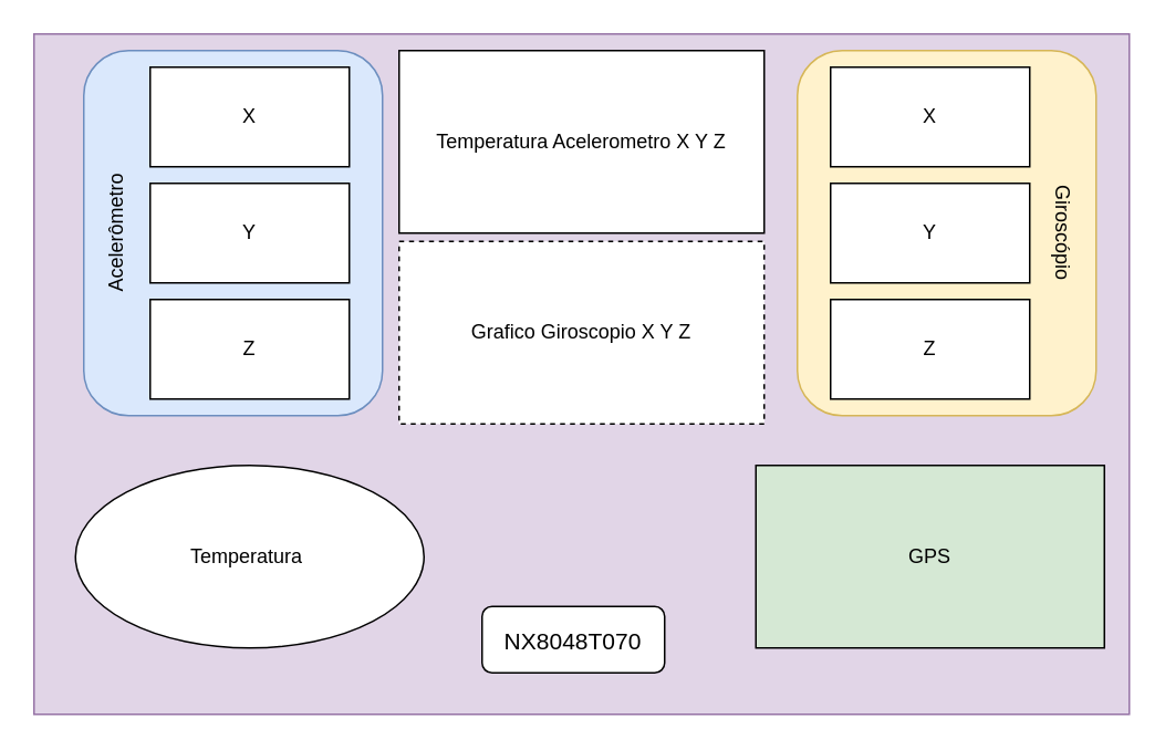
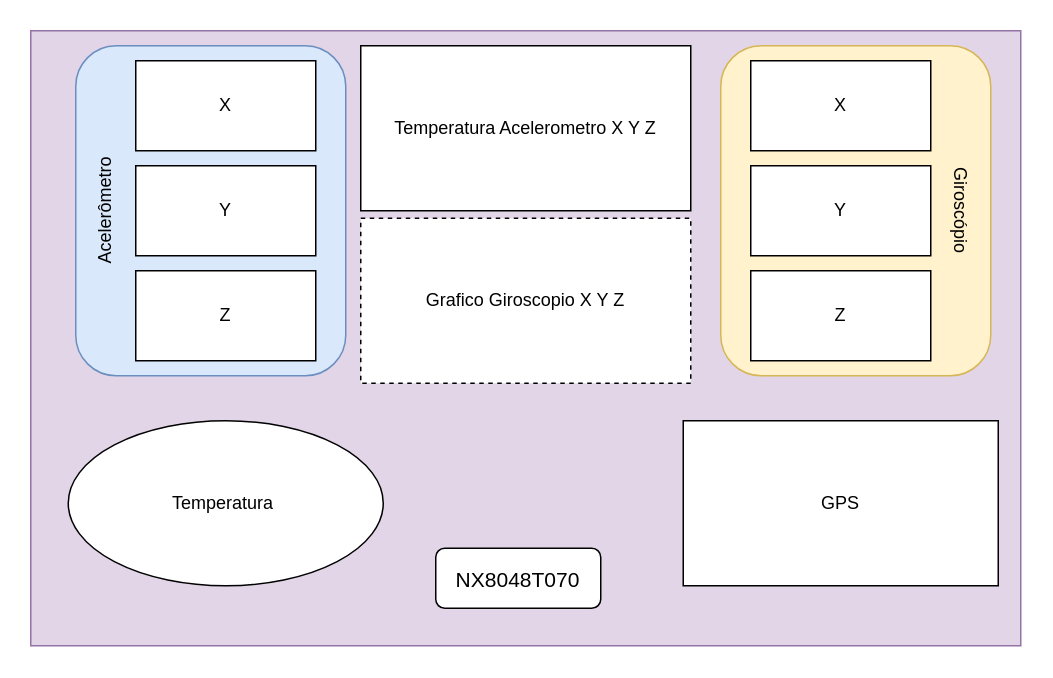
  <mxCell id="0" />
  <mxCell id="1" parent="0" />
  <mxCell id="2" value="" style="rounded=0;whiteSpace=wrap;html=1;fillColor=#e1d5e7;strokeColor=#9673a6;" vertex="1" parent="1"><mxGeometry x="20" y="20" width="660" height="410" as="geometry" /></mxCell>
  <mxCell id="3" value="&lt;h3 style=&quot;color: var(--h3_typography-color); box-sizing: border-box; margin-top: var(--h3_typography-margin-top); margin-bottom: var(--h3_typography-margin-bottom); overflow-wrap: break-word; font-family: &amp;quot;Fira Sans&amp;quot;, Arial, Helvetica, sans-serif; font-weight: var(--h3_typography-font-weight); line-height: 1.45; text-align: start; --fontSize:40;&quot; class=&quot;fusion-responsive-typography-calculated&quot; data-lineheight=&quot;58px&quot; data-fontsize=&quot;40&quot;&gt;&lt;span style=&quot;box-sizing: border-box;&quot; dir=&quot;auto&quot;&gt;&lt;font style=&quot;font-size: 14px;&quot;&gt;NX8048T070&lt;/font&gt;&lt;/span&gt;&lt;/h3&gt;" style="rounded=1;whiteSpace=wrap;html=1;labelBackgroundColor=none;fontSize=14;" vertex="1" parent="1"><mxGeometry x="290" y="365" width="110" height="40" as="geometry" /></mxCell>
  <mxCell id="4" value="" style="rounded=1;whiteSpace=wrap;html=1;fillColor=#fff2cc;strokeColor=#d6b656;" vertex="1" parent="1"><mxGeometry x="480" y="30" width="180" height="220" as="geometry" /></mxCell>
  <mxCell id="5" value="" style="rounded=1;whiteSpace=wrap;html=1;fillColor=#dae8fc;strokeColor=#6c8ebf;" vertex="1" parent="1"><mxGeometry x="50" y="30" width="180" height="220" as="geometry" /></mxCell>
  <mxCell id="6" value="Z" style="rounded=0;whiteSpace=wrap;html=1;" vertex="1" parent="1"><mxGeometry x="90" y="180" width="120" height="60" as="geometry" /></mxCell>
  <mxCell id="7" value="Y" style="rounded=0;whiteSpace=wrap;html=1;" vertex="1" parent="1"><mxGeometry x="90" y="110" width="120" height="60" as="geometry" /></mxCell>
  <mxCell id="8" value="X" style="rounded=0;whiteSpace=wrap;html=1;" vertex="1" parent="1"><mxGeometry x="90" y="40" width="120" height="60" as="geometry" /></mxCell>
  <mxCell id="9" value="Temperatura Acelerometro X Y Z" style="rounded=0;whiteSpace=wrap;html=1;" vertex="1" parent="1"><mxGeometry x="240" y="30" width="220" height="110" as="geometry" /></mxCell>
  <mxCell id="10" value="Grafico Giroscopio X Y Z" style="rounded=0;whiteSpace=wrap;html=1;dashed=1;" vertex="1" parent="1"><mxGeometry x="240" y="145" width="220" height="110" as="geometry" /></mxCell>
- <mxCell id="11" value="GPS" style="rounded=0;whiteSpace=wrap;html=1;fillColor=#d5e8d4;" vertex="1" parent="1"><mxGeometry x="455" y="280" width="210" height="110" as="geometry" /></mxCell>
+ <mxCell id="11" value="GPS" style="rounded=0;whiteSpace=wrap;html=1;" vertex="1" parent="1"><mxGeometry x="455" y="280" width="210" height="110" as="geometry" /></mxCell>
  <mxCell id="12" value="Temperatura&amp;nbsp;" style="ellipse;whiteSpace=wrap;html=1;" vertex="1" parent="1"><mxGeometry x="45" y="280" width="210" height="110" as="geometry" /></mxCell>
  <mxCell id="13" value="Z" style="rounded=0;whiteSpace=wrap;html=1;" vertex="1" parent="1"><mxGeometry x="500" y="180" width="120" height="60" as="geometry" /></mxCell>
  <mxCell id="14" value="Y" style="rounded=0;whiteSpace=wrap;html=1;" vertex="1" parent="1"><mxGeometry x="500" y="110" width="120" height="60" as="geometry" /></mxCell>
  <mxCell id="15" value="X" style="rounded=0;whiteSpace=wrap;html=1;" vertex="1" parent="1"><mxGeometry x="500" y="40" width="120" height="60" as="geometry" /></mxCell>
  <mxCell id="16" value="Acelerômetro" style="text;html=1;strokeColor=none;fillColor=none;align=center;verticalAlign=middle;whiteSpace=wrap;rounded=0;rotation=-90;" vertex="1" parent="1"><mxGeometry x="40" y="125" width="60" height="30" as="geometry" /></mxCell>
  <mxCell id="17" value="Giroscópio" style="text;html=1;strokeColor=none;fillColor=none;align=center;verticalAlign=middle;whiteSpace=wrap;rounded=0;rotation=90;" vertex="1" parent="1"><mxGeometry x="610" y="125" width="60" height="30" as="geometry" /></mxCell>
